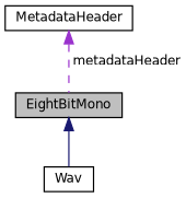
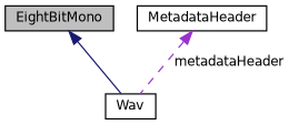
  digraph {
    node [color=black fillcolor=white fontname=Helvetica fontsize=10 shape=record style=filled]
    edge [dir=back fontname=Helvetica fontsize=10 labelfontname=Helvetica labelfontsize=10]
    n1 [fillcolor=grey75 fontcolor=black height=0.2 label=EightBitMono width=0.4]
    n2 [height=0.2 label=Wav width=0.4]
    n3 [height=0.2 label=MetadataHeader width=0.4]
    n1 -> n2 [color=midnightblue style=solid]
-   n3 -> n1 [color=darkorchid3 label=" metadataHeader" style=dashed]
+   n3 -> n2 [color=darkorchid3 label=" metadataHeader" style=dashed]
  }
